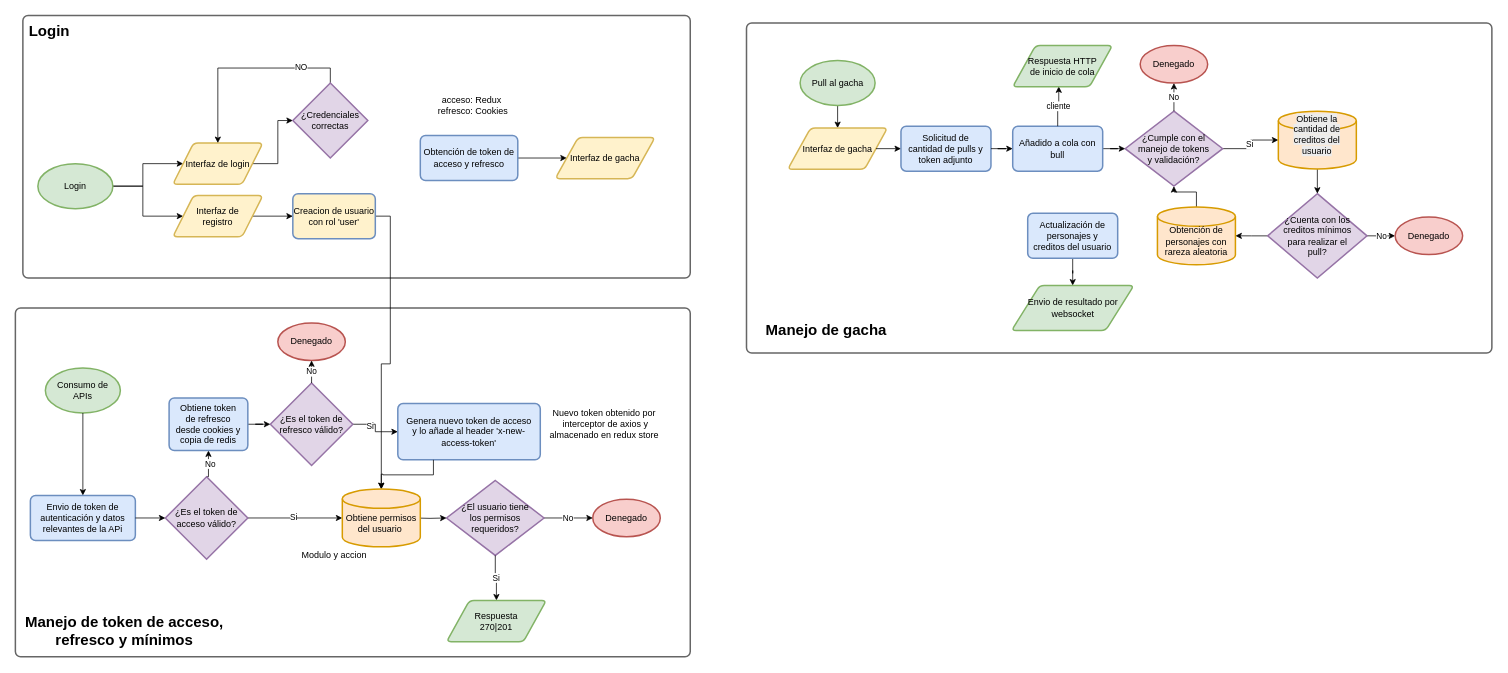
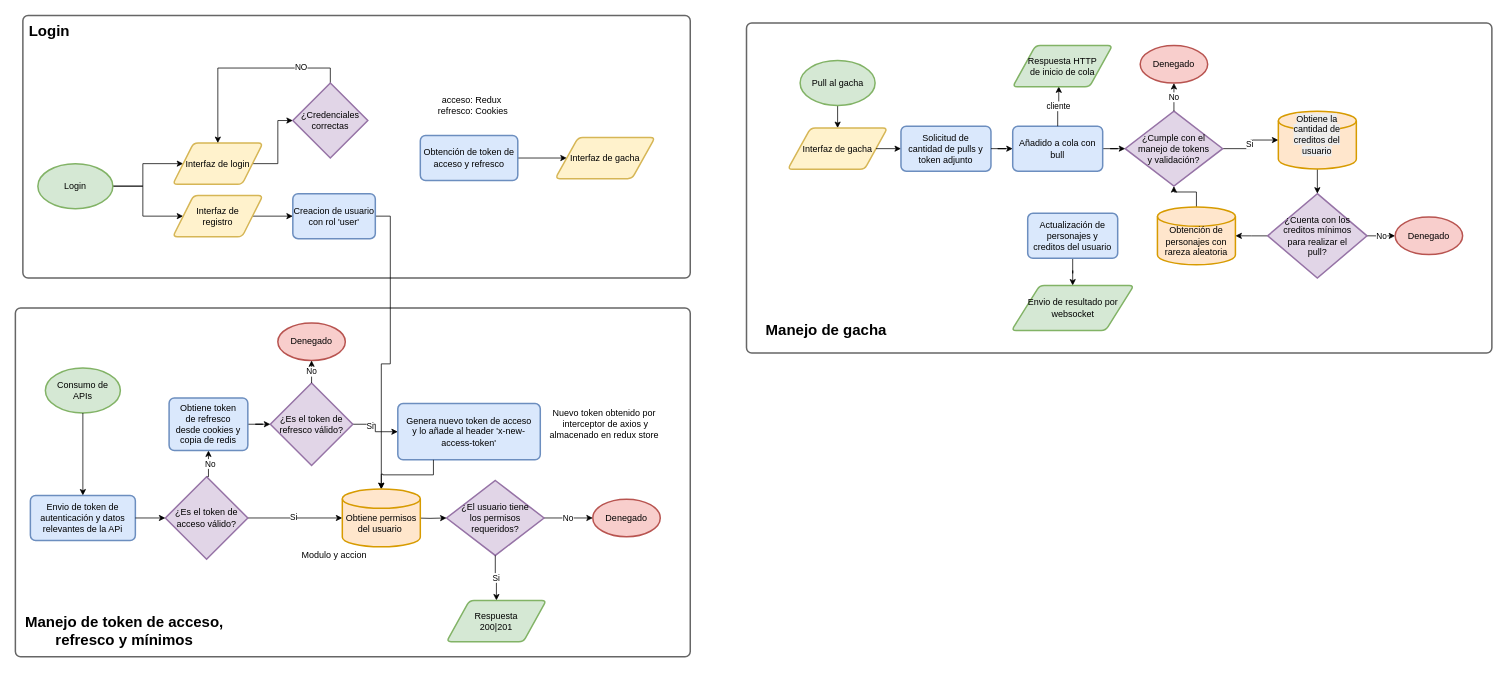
  <mxCell id="0" />
  <mxCell id="1" parent="0" />
  <mxCell id="2" value="" style="rounded=1;whiteSpace=wrap;html=1;absoluteArcSize=1;arcSize=14;strokeWidth=2;fillColor=none;strokeColor=#666666;fontColor=#333333;" vertex="1" parent="1"><mxGeometry x="995" y="30" width="994" height="440" as="geometry" /></mxCell>
  <mxCell id="3" value="" style="rounded=1;whiteSpace=wrap;html=1;absoluteArcSize=1;arcSize=14;strokeWidth=2;fillColor=none;strokeColor=#666666;fontColor=#333333;" vertex="1" parent="1"><mxGeometry x="20" y="410" width="900" height="465" as="geometry" /></mxCell>
  <mxCell id="4" value="" style="rounded=1;whiteSpace=wrap;html=1;absoluteArcSize=1;arcSize=14;strokeWidth=2;fillColor=none;strokeColor=#666666;fontColor=#333333;" vertex="1" parent="1"><mxGeometry x="30" y="20" width="890" height="350" as="geometry" /></mxCell>
  <mxCell id="5" style="edgeStyle=orthogonalEdgeStyle;rounded=0;orthogonalLoop=1;jettySize=auto;html=1;exitX=1;exitY=0.5;exitDx=0;exitDy=0;exitPerimeter=0;" edge="1" parent="1" source="7" target="9"><mxGeometry relative="1" as="geometry" /></mxCell>
  <mxCell id="6" style="edgeStyle=orthogonalEdgeStyle;rounded=0;orthogonalLoop=1;jettySize=auto;html=1;exitX=1;exitY=0.5;exitDx=0;exitDy=0;exitPerimeter=0;" edge="1" parent="1" source="7" target="11"><mxGeometry relative="1" as="geometry" /></mxCell>
  <mxCell id="7" value="Login" style="strokeWidth=2;html=1;shape=mxgraph.flowchart.start_1;whiteSpace=wrap;fillColor=#d5e8d4;strokeColor=#82b366;" vertex="1" parent="1"><mxGeometry x="50" y="217.5" width="100" height="60" as="geometry" /></mxCell>
  <mxCell id="8" value="" style="edgeStyle=orthogonalEdgeStyle;rounded=0;orthogonalLoop=1;jettySize=auto;html=1;" edge="1" parent="1" source="9" target="14"><mxGeometry relative="1" as="geometry" /></mxCell>
  <mxCell id="9" value="Interfaz de login" style="shape=parallelogram;html=1;strokeWidth=2;perimeter=parallelogramPerimeter;whiteSpace=wrap;rounded=1;arcSize=12;size=0.23;fillColor=#fff2cc;strokeColor=#d6b656;spacingLeft=10;spacingRight=10;" vertex="1" parent="1"><mxGeometry x="230" y="190" width="120" height="55" as="geometry" /></mxCell>
  <mxCell id="10" style="edgeStyle=orthogonalEdgeStyle;rounded=0;orthogonalLoop=1;jettySize=auto;html=1;exitX=1;exitY=0.5;exitDx=0;exitDy=0;entryX=0;entryY=0.5;entryDx=0;entryDy=0;" edge="1" parent="1" source="11" target="19"><mxGeometry relative="1" as="geometry" /></mxCell>
  <mxCell id="11" value="Interfaz de registro" style="shape=parallelogram;html=1;strokeWidth=2;perimeter=parallelogramPerimeter;whiteSpace=wrap;rounded=1;arcSize=12;size=0.23;fillColor=#fff2cc;strokeColor=#d6b656;spacingLeft=10;spacingRight=10;" vertex="1" parent="1"><mxGeometry x="230" y="260" width="120" height="55" as="geometry" /></mxCell>
  <mxCell id="12" style="edgeStyle=orthogonalEdgeStyle;rounded=0;orthogonalLoop=1;jettySize=auto;html=1;exitX=0.5;exitY=0;exitDx=0;exitDy=0;exitPerimeter=0;entryX=0.5;entryY=0;entryDx=0;entryDy=0;" edge="1" parent="1" source="14" target="9"><mxGeometry relative="1" as="geometry" /></mxCell>
  <mxCell id="13" value="NO" style="edgeLabel;html=1;align=center;verticalAlign=middle;resizable=0;points=[];" vertex="1" connectable="0" parent="12"><mxGeometry x="-0.559" y="-2" relative="1" as="geometry"><mxPoint as="offset" /></mxGeometry></mxCell>
  <mxCell id="14" value="¿Credenciales correctas" style="strokeWidth=2;html=1;shape=mxgraph.flowchart.decision;whiteSpace=wrap;fillColor=#e1d5e7;strokeColor=#9673a6;" vertex="1" parent="1"><mxGeometry x="390" y="110" width="100" height="100" as="geometry" /></mxCell>
  <mxCell id="15" style="edgeStyle=orthogonalEdgeStyle;rounded=0;orthogonalLoop=1;jettySize=auto;html=1;entryX=0;entryY=0.5;entryDx=0;entryDy=0;" edge="1" parent="1" source="16" target="17"><mxGeometry relative="1" as="geometry" /></mxCell>
  <mxCell id="16" value="Obtención de token de acceso y refresco" style="rounded=1;whiteSpace=wrap;html=1;absoluteArcSize=1;arcSize=14;strokeWidth=2;fillColor=#dae8fc;strokeColor=#6c8ebf;" vertex="1" parent="1"><mxGeometry x="560" y="180" width="130" height="60" as="geometry" /></mxCell>
  <mxCell id="17" value="Interfaz de gacha" style="shape=parallelogram;html=1;strokeWidth=2;perimeter=parallelogramPerimeter;whiteSpace=wrap;rounded=1;arcSize=12;size=0.23;fillColor=#fff2cc;strokeColor=#d6b656;spacingLeft=12;spacingRight=12;" vertex="1" parent="1"><mxGeometry x="740" y="182.5" width="133" height="55" as="geometry" /></mxCell>
  <mxCell id="18" style="edgeStyle=orthogonalEdgeStyle;rounded=0;orthogonalLoop=1;jettySize=auto;html=1;exitX=1;exitY=0.5;exitDx=0;exitDy=0;" edge="1" parent="1" source="19" target="77"><mxGeometry relative="1" as="geometry" /></mxCell>
- <mxCell id="19" value="Creacion de usuario con rol 'user'" style="rounded=1;whiteSpace=wrap;html=1;absoluteArcSize=1;arcSize=14;strokeWidth=2;fillColor=#fff2cc;strokeColor=#6c8ebf;" vertex="1" parent="1"><mxGeometry x="390" y="257.5" width="110" height="60" as="geometry" /></mxCell>
+ <mxCell id="19" value="Creacion de usuario con rol 'user'" style="rounded=1;whiteSpace=wrap;html=1;absoluteArcSize=1;arcSize=14;strokeWidth=2;fillColor=#dae8fc;strokeColor=#6c8ebf;" vertex="1" parent="1"><mxGeometry x="390" y="257.5" width="110" height="60" as="geometry" /></mxCell>
  <mxCell id="20" value="&lt;span style=&quot;text-wrap-mode: wrap;&quot;&gt;acceso&lt;/span&gt;: Redux&amp;nbsp;&lt;br&gt;&lt;div&gt;&lt;span style=&quot;text-wrap-mode: wrap; background-color: transparent; color: light-dark(rgb(0, 0, 0), rgb(255, 255, 255));&quot;&gt;refresco&lt;/span&gt;: Cookies&lt;/div&gt;" style="text;html=1;align=center;verticalAlign=middle;resizable=0;points=[];autosize=1;strokeColor=none;fillColor=none;" vertex="1" parent="1"><mxGeometry x="570" y="120" width="120" height="40" as="geometry" /></mxCell>
  <mxCell id="21" value="Consumo de APIs" style="strokeWidth=2;html=1;shape=mxgraph.flowchart.start_1;whiteSpace=wrap;fillColor=#d5e8d4;strokeColor=#82b366;spacingLeft=10;spacingRight=10;" vertex="1" parent="1"><mxGeometry x="60" y="490" width="100" height="60" as="geometry" /></mxCell>
  <mxCell id="22" style="edgeStyle=orthogonalEdgeStyle;rounded=0;orthogonalLoop=1;jettySize=auto;html=1;exitX=0.5;exitY=0;exitDx=0;exitDy=0;exitPerimeter=0;entryX=0.5;entryY=1;entryDx=0;entryDy=0;" edge="1" parent="1" source="26" target="53"><mxGeometry relative="1" as="geometry" /></mxCell>
  <mxCell id="23" value="No" style="edgeLabel;html=1;align=center;verticalAlign=middle;resizable=0;points=[];" vertex="1" connectable="0" parent="22"><mxGeometry x="0.077" y="-2" relative="1" as="geometry"><mxPoint as="offset" /></mxGeometry></mxCell>
  <mxCell id="24" style="edgeStyle=orthogonalEdgeStyle;rounded=0;orthogonalLoop=1;jettySize=auto;html=1;exitX=1;exitY=0.5;exitDx=0;exitDy=0;exitPerimeter=0;" edge="1" parent="1" source="26" target="77"><mxGeometry relative="1" as="geometry"><mxPoint x="450" y="690" as="targetPoint" /></mxGeometry></mxCell>
  <mxCell id="25" value="Si" style="edgeLabel;html=1;align=center;verticalAlign=middle;resizable=0;points=[];" vertex="1" connectable="0" parent="24"><mxGeometry x="-0.043" y="2" relative="1" as="geometry"><mxPoint as="offset" /></mxGeometry></mxCell>
  <mxCell id="26" value="¿Es el token de acceso válido?" style="strokeWidth=2;html=1;shape=mxgraph.flowchart.decision;whiteSpace=wrap;fillColor=#e1d5e7;strokeColor=#9673a6;spacingLeft=10;spacingRight=10;" vertex="1" parent="1"><mxGeometry x="220" y="635" width="110" height="110" as="geometry" /></mxCell>
  <mxCell id="27" style="edgeStyle=orthogonalEdgeStyle;rounded=0;orthogonalLoop=1;jettySize=auto;html=1;exitX=0.5;exitY=1;exitDx=0;exitDy=0;exitPerimeter=0;entryX=0.5;entryY=0;entryDx=0;entryDy=0;" edge="1" parent="1" source="21" target="46"><mxGeometry relative="1" as="geometry" /></mxCell>
  <mxCell id="28" style="edgeStyle=orthogonalEdgeStyle;rounded=0;orthogonalLoop=1;jettySize=auto;html=1;exitX=1;exitY=0.5;exitDx=0;exitDy=0;exitPerimeter=0;entryX=0;entryY=0.5;entryDx=0;entryDy=0;" edge="1" parent="1" source="30" target="31"><mxGeometry relative="1" as="geometry" /></mxCell>
  <mxCell id="29" value="Si" style="edgeLabel;html=1;align=center;verticalAlign=middle;resizable=0;points=[];" vertex="1" connectable="0" parent="28"><mxGeometry x="-0.364" y="-2" relative="1" as="geometry"><mxPoint as="offset" /></mxGeometry></mxCell>
  <mxCell id="30" value="¿Es el token de refresco válido?" style="strokeWidth=2;html=1;shape=mxgraph.flowchart.decision;whiteSpace=wrap;fillColor=#e1d5e7;strokeColor=#9673a6;spacingLeft=10;spacingRight=10;" vertex="1" parent="1"><mxGeometry x="360" y="510" width="110" height="110" as="geometry" /></mxCell>
  <mxCell id="31" value="Genera nuevo token de acceso y lo añade al header 'x-new-access-token'" style="rounded=1;whiteSpace=wrap;html=1;absoluteArcSize=1;arcSize=14;strokeWidth=2;fillColor=#dae8fc;strokeColor=#6c8ebf;spacingLeft=6;spacingRight=6;" vertex="1" parent="1"><mxGeometry x="530" y="537.5" width="190" height="75" as="geometry" /></mxCell>
  <mxCell id="32" value="Denegado" style="strokeWidth=2;html=1;shape=mxgraph.flowchart.start_2;whiteSpace=wrap;fillColor=#f8cecc;strokeColor=#b85450;" vertex="1" parent="1"><mxGeometry x="370" y="430" width="90" height="50" as="geometry" /></mxCell>
  <mxCell id="33" value="No" style="edgeStyle=orthogonalEdgeStyle;rounded=0;orthogonalLoop=1;jettySize=auto;html=1;exitX=0.5;exitY=0;exitDx=0;exitDy=0;exitPerimeter=0;entryX=0.5;entryY=1;entryDx=0;entryDy=0;entryPerimeter=0;" edge="1" parent="1" source="30" target="32"><mxGeometry relative="1" as="geometry" /></mxCell>
  <mxCell id="34" style="edgeStyle=orthogonalEdgeStyle;rounded=0;orthogonalLoop=1;jettySize=auto;html=1;exitX=1;exitY=0.5;exitDx=0;exitDy=0;exitPerimeter=0;" edge="1" parent="1" source="36" target="38"><mxGeometry relative="1" as="geometry" /></mxCell>
  <mxCell id="35" value="No" style="edgeLabel;html=1;align=center;verticalAlign=middle;resizable=0;points=[];" vertex="1" connectable="0" parent="34"><mxGeometry x="-0.043" relative="1" as="geometry"><mxPoint as="offset" /></mxGeometry></mxCell>
  <mxCell id="36" value="¿El usuario tiene los permisos requeridos?" style="strokeWidth=2;html=1;shape=mxgraph.flowchart.decision;whiteSpace=wrap;fillColor=#e1d5e7;strokeColor=#9673a6;spacingLeft=12;spacingRight=12;" vertex="1" parent="1"><mxGeometry x="595" y="640" width="130" height="100" as="geometry" /></mxCell>
  <mxCell id="37" style="edgeStyle=orthogonalEdgeStyle;rounded=0;orthogonalLoop=1;jettySize=auto;html=1;exitX=0.25;exitY=1;exitDx=0;exitDy=0;" edge="1" parent="1" source="31" target="77"><mxGeometry relative="1" as="geometry"><mxPoint x="590" y="640" as="sourcePoint" /><mxPoint x="500" y="655" as="targetPoint" /></mxGeometry></mxCell>
  <mxCell id="38" value="Denegado" style="strokeWidth=2;html=1;shape=mxgraph.flowchart.start_2;whiteSpace=wrap;fillColor=#f8cecc;strokeColor=#b85450;" vertex="1" parent="1"><mxGeometry x="790" y="665" width="90" height="50" as="geometry" /></mxCell>
  <mxCell id="39" value="&lt;div&gt;Modulo y accion&lt;/div&gt;" style="text;html=1;align=center;verticalAlign=middle;resizable=0;points=[];autosize=1;strokeColor=none;fillColor=none;" vertex="1" parent="1"><mxGeometry x="390" y="725" width="110" height="30" as="geometry" /></mxCell>
  <mxCell id="40" value="Si" style="edgeStyle=orthogonalEdgeStyle;rounded=0;orthogonalLoop=1;jettySize=auto;html=1;exitX=0.5;exitY=1;exitDx=0;exitDy=0;exitPerimeter=0;entryX=0.5;entryY=0;entryDx=0;entryDy=0;" edge="1" parent="1" source="36" target="72"><mxGeometry relative="1" as="geometry" /></mxCell>
  <mxCell id="41" value="Nuevo token obtenido por&lt;br&gt;&amp;nbsp;interceptor de axios y &lt;br&gt;almacenado en redux store" style="text;html=1;align=center;verticalAlign=middle;resizable=0;points=[];autosize=1;strokeColor=none;fillColor=none;" vertex="1" parent="1"><mxGeometry x="720" y="535" width="170" height="60" as="geometry" /></mxCell>
  <mxCell id="42" value="Login" style="text;html=1;align=center;verticalAlign=middle;resizable=0;points=[];autosize=1;strokeColor=none;fillColor=none;fontSize=20;fontStyle=1" vertex="1" parent="1"><mxGeometry x="30" y="20" width="70" height="40" as="geometry" /></mxCell>
  <mxCell id="43" value="Manejo de token de acceso, &lt;br&gt;refresco y mínimos" style="text;html=1;align=center;verticalAlign=middle;resizable=0;points=[];autosize=1;strokeColor=none;fillColor=none;fontSize=20;fontStyle=1" vertex="1" parent="1"><mxGeometry x="30" y="810" width="270" height="60" as="geometry" /></mxCell>
  <mxCell id="44" style="edgeStyle=orthogonalEdgeStyle;rounded=0;orthogonalLoop=1;jettySize=auto;html=1;exitX=0.5;exitY=1;exitDx=0;exitDy=0;exitPerimeter=0;entryX=0.5;entryY=0;entryDx=0;entryDy=0;" edge="1" parent="1" source="45" target="48"><mxGeometry relative="1" as="geometry" /></mxCell>
  <mxCell id="45" value="Pull al gacha" style="strokeWidth=2;html=1;shape=mxgraph.flowchart.start_1;whiteSpace=wrap;fillColor=#d5e8d4;strokeColor=#82b366;spacingLeft=10;spacingRight=10;" vertex="1" parent="1"><mxGeometry x="1066.5" width="100" height="60" as="geometry" y="80" /></mxCell>
  <mxCell id="46" value="Envio de token de autenticación y datos relevantes de la APi" style="rounded=1;whiteSpace=wrap;html=1;absoluteArcSize=1;arcSize=14;strokeWidth=2;fillColor=#dae8fc;strokeColor=#6c8ebf;spacingLeft=6;spacingRight=6;" vertex="1" parent="1"><mxGeometry x="40" y="660" width="140" height="60" as="geometry" /></mxCell>
  <mxCell id="47" style="edgeStyle=orthogonalEdgeStyle;rounded=0;orthogonalLoop=1;jettySize=auto;html=1;entryX=0;entryY=0.5;entryDx=0;entryDy=0;entryPerimeter=0;" edge="1" parent="1" source="46" target="26"><mxGeometry relative="1" as="geometry" /></mxCell>
  <mxCell id="48" value="Interfaz de gacha" style="shape=parallelogram;html=1;strokeWidth=2;perimeter=parallelogramPerimeter;whiteSpace=wrap;rounded=1;arcSize=12;size=0.23;fillColor=#fff2cc;strokeColor=#d6b656;spacingLeft=12;spacingRight=12;" vertex="1" parent="1"><mxGeometry x="1050" y="170" width="133" height="55" as="geometry" /></mxCell>
  <mxCell id="49" value="Solicitud de cantidad de pulls y token adjunto" style="rounded=1;whiteSpace=wrap;html=1;absoluteArcSize=1;arcSize=14;strokeWidth=2;fillColor=#dae8fc;strokeColor=#6c8ebf;spacingLeft=5;spacingRight=5;" vertex="1" parent="1"><mxGeometry x="1201" y="167.5" width="120" height="60" as="geometry" /></mxCell>
  <mxCell id="50" style="edgeStyle=orthogonalEdgeStyle;rounded=0;orthogonalLoop=1;jettySize=auto;html=1;exitX=1;exitY=0.5;exitDx=0;exitDy=0;entryX=0;entryY=0.5;entryDx=0;entryDy=0;" edge="1" parent="1" source="48" target="49"><mxGeometry relative="1" as="geometry" /></mxCell>
  <mxCell id="51" style="edgeStyle=orthogonalEdgeStyle;rounded=0;orthogonalLoop=1;jettySize=auto;html=1;entryX=0;entryY=0.5;entryDx=0;entryDy=0;entryPerimeter=0;" edge="1" parent="1" target="36"><mxGeometry relative="1" as="geometry"><mxPoint x="550" y="690" as="sourcePoint" /></mxGeometry></mxCell>
  <mxCell id="52" style="edgeStyle=orthogonalEdgeStyle;rounded=0;orthogonalLoop=1;jettySize=auto;html=1;" edge="1" parent="1" source="53" target="30"><mxGeometry relative="1" as="geometry" /></mxCell>
  <mxCell id="53" value="Obtiene token de refresco desde cookies y copia de redis" style="rounded=1;whiteSpace=wrap;html=1;absoluteArcSize=1;arcSize=14;strokeWidth=2;fillColor=#dae8fc;strokeColor=#6c8ebf;spacingLeft=6;spacingRight=6;" vertex="1" parent="1"><mxGeometry x="225" y="530" width="105" height="70" as="geometry" /></mxCell>
  <mxCell id="54" style="edgeStyle=orthogonalEdgeStyle;rounded=0;orthogonalLoop=1;jettySize=auto;html=1;" edge="1" parent="1" source="56" target="75"><mxGeometry relative="1" as="geometry"><mxPoint x="1699" y="190" as="targetPoint" /></mxGeometry></mxCell>
  <mxCell id="55" value="Si" style="edgeLabel;html=1;align=center;verticalAlign=middle;resizable=0;points=[];" vertex="1" connectable="0" parent="54"><mxGeometry x="-0.008" y="2" relative="1" as="geometry"><mxPoint as="offset" /></mxGeometry></mxCell>
  <mxCell id="56" value="¿Cumple con el manejo de tokens y validación?" style="strokeWidth=2;html=1;shape=mxgraph.flowchart.decision;whiteSpace=wrap;fillColor=#e1d5e7;strokeColor=#9673a6;spacingLeft=12;spacingRight=12;" vertex="1" parent="1"><mxGeometry x="1500" y="147.5" width="130" height="100" as="geometry" /></mxCell>
  <mxCell id="57" style="edgeStyle=orthogonalEdgeStyle;rounded=0;orthogonalLoop=1;jettySize=auto;html=1;entryX=0;entryY=0.5;entryDx=0;entryDy=0;" edge="1" parent="1" source="49" target="67"><mxGeometry relative="1" as="geometry" /></mxCell>
  <mxCell id="58" value="Denegado" style="strokeWidth=2;html=1;shape=mxgraph.flowchart.start_2;whiteSpace=wrap;fillColor=#f8cecc;strokeColor=#b85450;" vertex="1" parent="1"><mxGeometry x="1520" y="60" width="90" height="50" as="geometry" /></mxCell>
  <mxCell id="59" value="No" style="edgeStyle=orthogonalEdgeStyle;rounded=0;orthogonalLoop=1;jettySize=auto;html=1;entryX=0.5;entryY=1;entryDx=0;entryDy=0;entryPerimeter=0;" edge="1" parent="1" source="56" target="58"><mxGeometry relative="1" as="geometry" /></mxCell>
  <mxCell id="60" value="No" style="edgeStyle=orthogonalEdgeStyle;rounded=0;orthogonalLoop=1;jettySize=auto;html=1;exitX=1;exitY=0.5;exitDx=0;exitDy=0;exitPerimeter=0;" edge="1" parent="1" source="62" target="63"><mxGeometry relative="1" as="geometry" /></mxCell>
  <mxCell id="61" style="edgeStyle=orthogonalEdgeStyle;rounded=0;orthogonalLoop=1;jettySize=auto;html=1;entryX=1;entryY=0.5;entryDx=0;entryDy=0;entryPerimeter=0;" edge="1" parent="1" source="62" target="76"><mxGeometry relative="1" as="geometry"><mxPoint x="1650" y="313.75" as="targetPoint" /></mxGeometry></mxCell>
  <mxCell id="62" value="¿Cuenta con los creditos mínimos para realizar el pull?" style="strokeWidth=2;html=1;shape=mxgraph.flowchart.decision;whiteSpace=wrap;fillColor=#e1d5e7;strokeColor=#9673a6;spacingLeft=12;spacingRight=12;" vertex="1" parent="1"><mxGeometry x="1690" y="257.5" width="132.5" height="112.5" as="geometry" /></mxCell>
  <mxCell id="63" value="Denegado" style="strokeWidth=2;html=1;shape=mxgraph.flowchart.start_2;whiteSpace=wrap;fillColor=#f8cecc;strokeColor=#b85450;" vertex="1" parent="1"><mxGeometry x="1860" y="288.75" width="90" height="50" as="geometry" /></mxCell>
  <mxCell id="64" style="edgeStyle=orthogonalEdgeStyle;rounded=0;orthogonalLoop=1;jettySize=auto;html=1;exitX=0.5;exitY=1;exitDx=0;exitDy=0;entryX=0.5;entryY=0;entryDx=0;entryDy=0;entryPerimeter=0;exitPerimeter=0;" edge="1" parent="1" source="75" target="62"><mxGeometry relative="1" as="geometry"><mxPoint x="1759" y="220" as="sourcePoint" /></mxGeometry></mxCell>
  <mxCell id="65" style="edgeStyle=orthogonalEdgeStyle;rounded=0;orthogonalLoop=1;jettySize=auto;html=1;" edge="1" parent="1" source="76" target="56"><mxGeometry relative="1" as="geometry"><mxPoint x="1530" y="313.75" as="sourcePoint" /></mxGeometry></mxCell>
  <mxCell id="66" style="edgeStyle=orthogonalEdgeStyle;rounded=0;orthogonalLoop=1;jettySize=auto;html=1;" edge="1" parent="1" source="67" target="56"><mxGeometry relative="1" as="geometry" /></mxCell>
  <mxCell id="67" value="Añadido a cola con bull" style="rounded=1;whiteSpace=wrap;html=1;absoluteArcSize=1;arcSize=14;strokeWidth=2;fillColor=#dae8fc;strokeColor=#6c8ebf;spacingLeft=5;spacingRight=5;" vertex="1" parent="1"><mxGeometry x="1350" y="167.5" width="120" height="60" as="geometry" /></mxCell>
  <mxCell id="68" value="cliente" style="edgeStyle=orthogonalEdgeStyle;rounded=0;orthogonalLoop=1;jettySize=auto;html=1;entryX=0.462;entryY=0.99;entryDx=0;entryDy=0;entryPerimeter=0;" edge="1" parent="1" source="67" target="73"><mxGeometry relative="1" as="geometry"><mxPoint x="1410" y="130" as="targetPoint" /></mxGeometry></mxCell>
  <mxCell id="69" style="edgeStyle=orthogonalEdgeStyle;rounded=0;orthogonalLoop=1;jettySize=auto;html=1;" edge="1" parent="1" source="70" target="71"><mxGeometry relative="1" as="geometry" /></mxCell>
  <mxCell id="70" value="Actualización de personajes y creditos del usuario" style="rounded=1;whiteSpace=wrap;html=1;absoluteArcSize=1;arcSize=14;strokeWidth=2;fillColor=#dae8fc;strokeColor=#6c8ebf;spacingLeft=5;spacingRight=5;" vertex="1" parent="1"><mxGeometry x="1370" y="283.75" width="120" height="60" as="geometry" /></mxCell>
  <mxCell id="71" value="Envio de resultado por websocket" style="shape=parallelogram;html=1;strokeWidth=2;perimeter=parallelogramPerimeter;whiteSpace=wrap;rounded=1;arcSize=12;size=0.23;fillColor=#d5e8d4;strokeColor=#82b366;spacingLeft=12;spacingRight=12;" vertex="1" parent="1"><mxGeometry x="1348.5" y="380" width="163" height="60" as="geometry" /></mxCell>
- <mxCell id="72" value="Respuesta &lt;br&gt;270|201" style="shape=parallelogram;html=1;strokeWidth=2;perimeter=parallelogramPerimeter;whiteSpace=wrap;rounded=1;arcSize=12;size=0.23;fillColor=#d5e8d4;strokeColor=#82b366;spacingLeft=12;spacingRight=12;" vertex="1" parent="1"><mxGeometry x="595" y="800" width="133" height="55" as="geometry" /></mxCell>
+ <mxCell id="72" value="Respuesta &lt;br&gt;200|201" style="shape=parallelogram;html=1;strokeWidth=2;perimeter=parallelogramPerimeter;whiteSpace=wrap;rounded=1;arcSize=12;size=0.23;fillColor=#d5e8d4;strokeColor=#82b366;spacingLeft=12;spacingRight=12;" vertex="1" parent="1"><mxGeometry x="595" y="800" width="133" height="55" as="geometry" /></mxCell>
  <mxCell id="73" value="Respuesta HTTP de inicio de cola" style="shape=parallelogram;html=1;strokeWidth=2;perimeter=parallelogramPerimeter;whiteSpace=wrap;rounded=1;arcSize=12;size=0.23;fillColor=#d5e8d4;strokeColor=#82b366;spacingLeft=12;spacingRight=12;" vertex="1" parent="1"><mxGeometry x="1350" y="60" width="133" height="55" as="geometry" /></mxCell>
  <mxCell id="74" value="Manejo de gacha" style="text;html=1;align=center;verticalAlign=middle;resizable=0;points=[];autosize=1;strokeColor=none;fillColor=none;fontSize=20;fontStyle=1" vertex="1" parent="1"><mxGeometry x="1015" y="421" width="171" height="36" as="geometry" /></mxCell>
  <mxCell id="75" value="&#10;&lt;span style=&quot;color: rgb(0, 0, 0); font-family: Helvetica; font-size: 12px; font-style: normal; font-variant-ligatures: normal; font-variant-caps: normal; font-weight: 400; letter-spacing: normal; orphans: 2; text-align: center; text-indent: 0px; text-transform: none; widows: 2; word-spacing: 0px; -webkit-text-stroke-width: 0px; white-space: normal; background-color: rgb(236, 236, 236); text-decoration-thickness: initial; text-decoration-style: initial; text-decoration-color: initial; display: inline !important; float: none;&quot;&gt;Obtiene la cantidad de creditos del usuario&lt;/span&gt;&#10;&#10;" style="strokeWidth=2;html=1;shape=mxgraph.flowchart.database;whiteSpace=wrap;fillColor=#ffe6cc;strokeColor=#d79b00;" vertex="1" parent="1"><mxGeometry x="1704.25" y="147.5" width="104" height="77" as="geometry" /></mxCell>
  <mxCell id="76" value="&lt;br&gt;Obtención de personajes con rareza aleatoria" style="strokeWidth=2;html=1;shape=mxgraph.flowchart.database;whiteSpace=wrap;fillColor=#ffe6cc;strokeColor=#d79b00;" vertex="1" parent="1"><mxGeometry x="1543" y="275.25" width="104" height="77" as="geometry" /></mxCell>
  <mxCell id="77" value="&lt;br&gt;Obtiene permisos del usuario&amp;nbsp;" style="strokeWidth=2;html=1;shape=mxgraph.flowchart.database;whiteSpace=wrap;fillColor=#ffe6cc;strokeColor=#d79b00;" vertex="1" parent="1"><mxGeometry x="456" y="651.5" width="104" height="77" as="geometry" /></mxCell>
